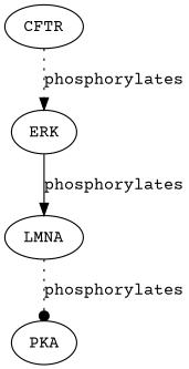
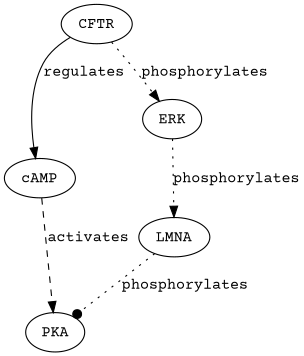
  digraph {
    fontname="Courier Prime"
    node [fontname="Courier Prime"]
    edge [arrowhead=normal fontname="Courier Prime" probability=0.7 style=solid]
    CFTR
+   cAMP
    ERK
    PKA
    LMNA
+   CFTR -> cAMP [evidence="PMID: 12345678" label=regulates probability=0.8]
    CFTR -> ERK [evidence="PMID: 45678901" label=phosphorylates probability=0.6 style=dotted]
-   ERK -> LMNA [evidence="PMID: 56789012" label=phosphorylates]
+   cAMP -> PKA [evidence="PMID: 23456789" label=activates probability=0.9 style=dashed]
+   ERK -> LMNA [evidence="PMID: 56789012" label=phosphorylates style=dotted]
    LMNA -> PKA [arrowhead=dot evidence="PMID: 34567890" label=phosphorylates style=dotted]
  }
